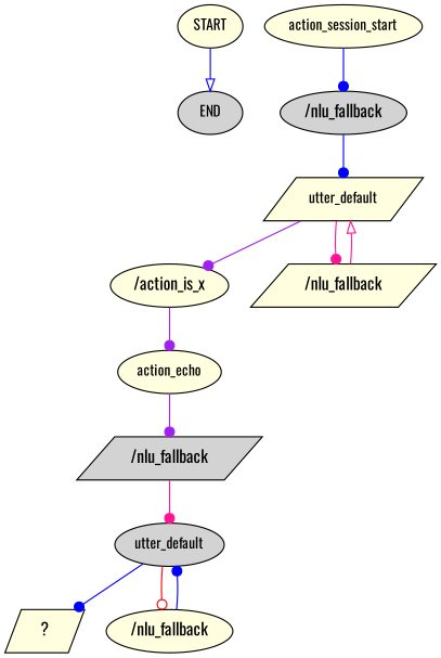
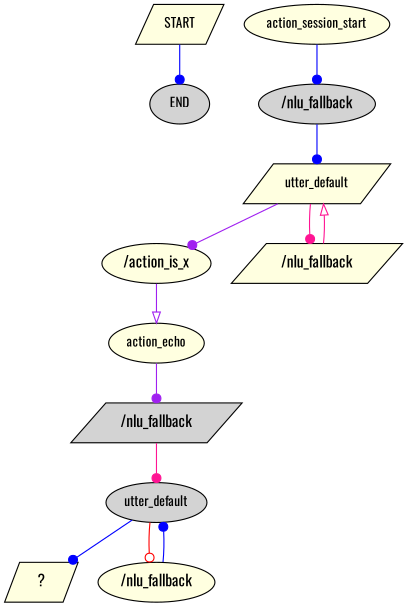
  digraph {
    fontname=Oswald
    node [fillcolor=lightyellow fontname=Oswald shape=ellipse style=filled]
    edge [arrowhead=dot color=blue fontname=Oswald]
-   n1 [fontsize=12 label=START]
+   n1 [fontsize=12 label=START shape=parallelogram]
    n2 [fillcolor=lightgrey fontsize=12 label=END]
    n3 [fontsize=12 label=action_session_start]
    n4 [fillcolor=lightgrey label="/nlu_fallback"]
    n5 [fontsize=12 label=utter_default shape=parallelogram]
    n6 [label="/action_is_x"]
    n7 [label="/nlu_fallback" shape=parallelogram]
    n8 [fontsize=12 label=action_echo]
    n9 [fillcolor=lightgrey label="/nlu_fallback" shape=parallelogram]
    n10 [fillcolor=lightgrey fontsize=12 label=utter_default]
    n11 [label="  ?  " shape=parallelogram]
    n12 [label="/nlu_fallback"]
-   n1 -> n2 [arrowhead=onormal]
+   n1 -> n2
    n3 -> n4
    n4 -> n5
    n5 -> n6 [color=purple]
    n5 -> n7 [color=deeppink]
-   n6 -> n8 [color=purple]
+   n6 -> n8 [arrowhead=onormal color=purple]
    n7 -> n5 [arrowhead=onormal color=deeppink]
    n8 -> n9 [color=purple]
    n9 -> n10 [color=deeppink]
    n10 -> n11
    n10 -> n12 [arrowhead=odot color=red]
    n12 -> n10
  }
